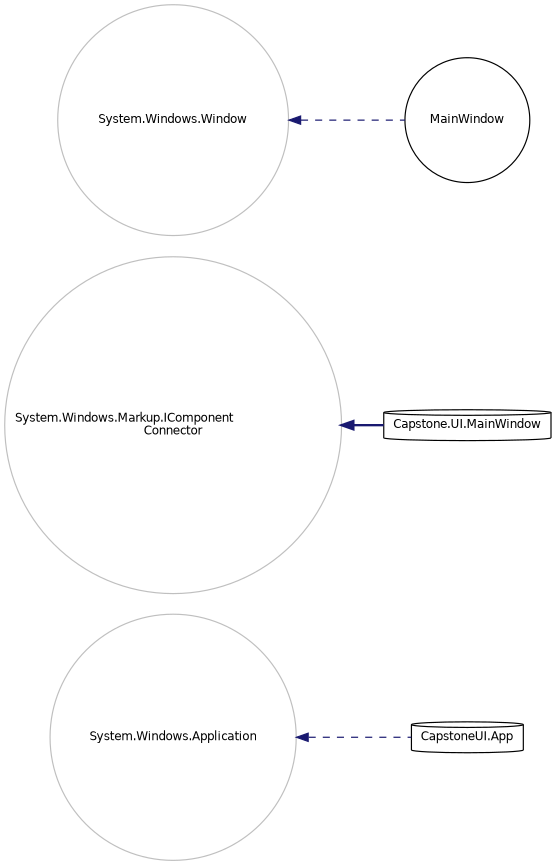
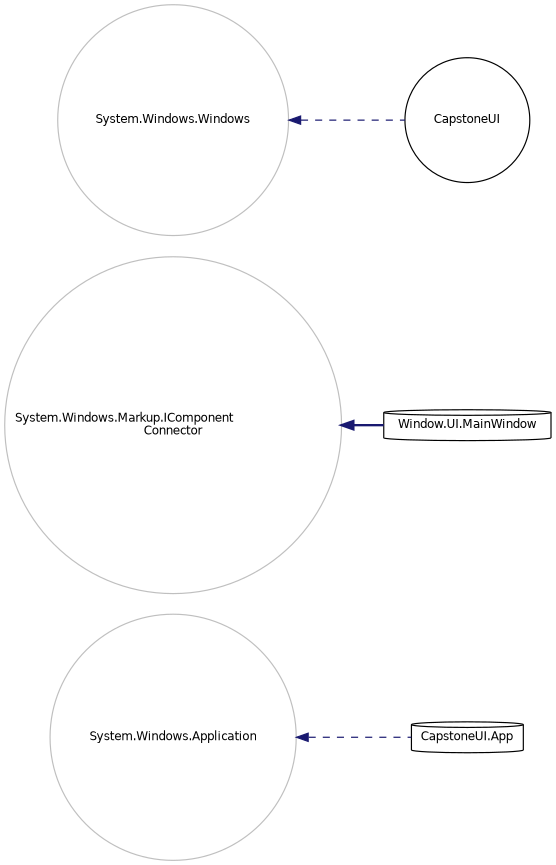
  digraph {
    rankdir=LR
    node [color=grey75 fillcolor=white fontname=Helvetica fontsize=10 shape=circle style=filled]
    edge [color=midnightblue dir=back fontname=Helvetica fontsize=10 labelfontname=Helvetica labelfontsize=10 style=dashed]
    n1 [height=0.2 label="System.Windows.Application" width=0.4]
    n2 [color=black height=0.2 label="CapstoneUI.App" shape=cylinder width=0.4]
    n3 [height=0.2 label="System.Windows.Markup.IComponent\lConnector" width=0.4]
-   n4 [color=black height=0.2 label="Capstone.UI.MainWindow" shape=cylinder width=0.4]
-   n5 [height=0.2 label="System.Windows.Window" width=0.4]
-   n6 [color=black height=0.2 label=MainWindow width=0.4]
+   n4 [color=black height=0.2 label="Window.UI.MainWindow" shape=cylinder width=0.4]
+   n5 [height=0.2 label="System.Windows.Windows" width=0.4]
+   n6 [color=black height=0.2 label=CapstoneUI width=0.4]
    n1 -> n2
    n3 -> n4 [style=bold]
    n5 -> n6
  }
